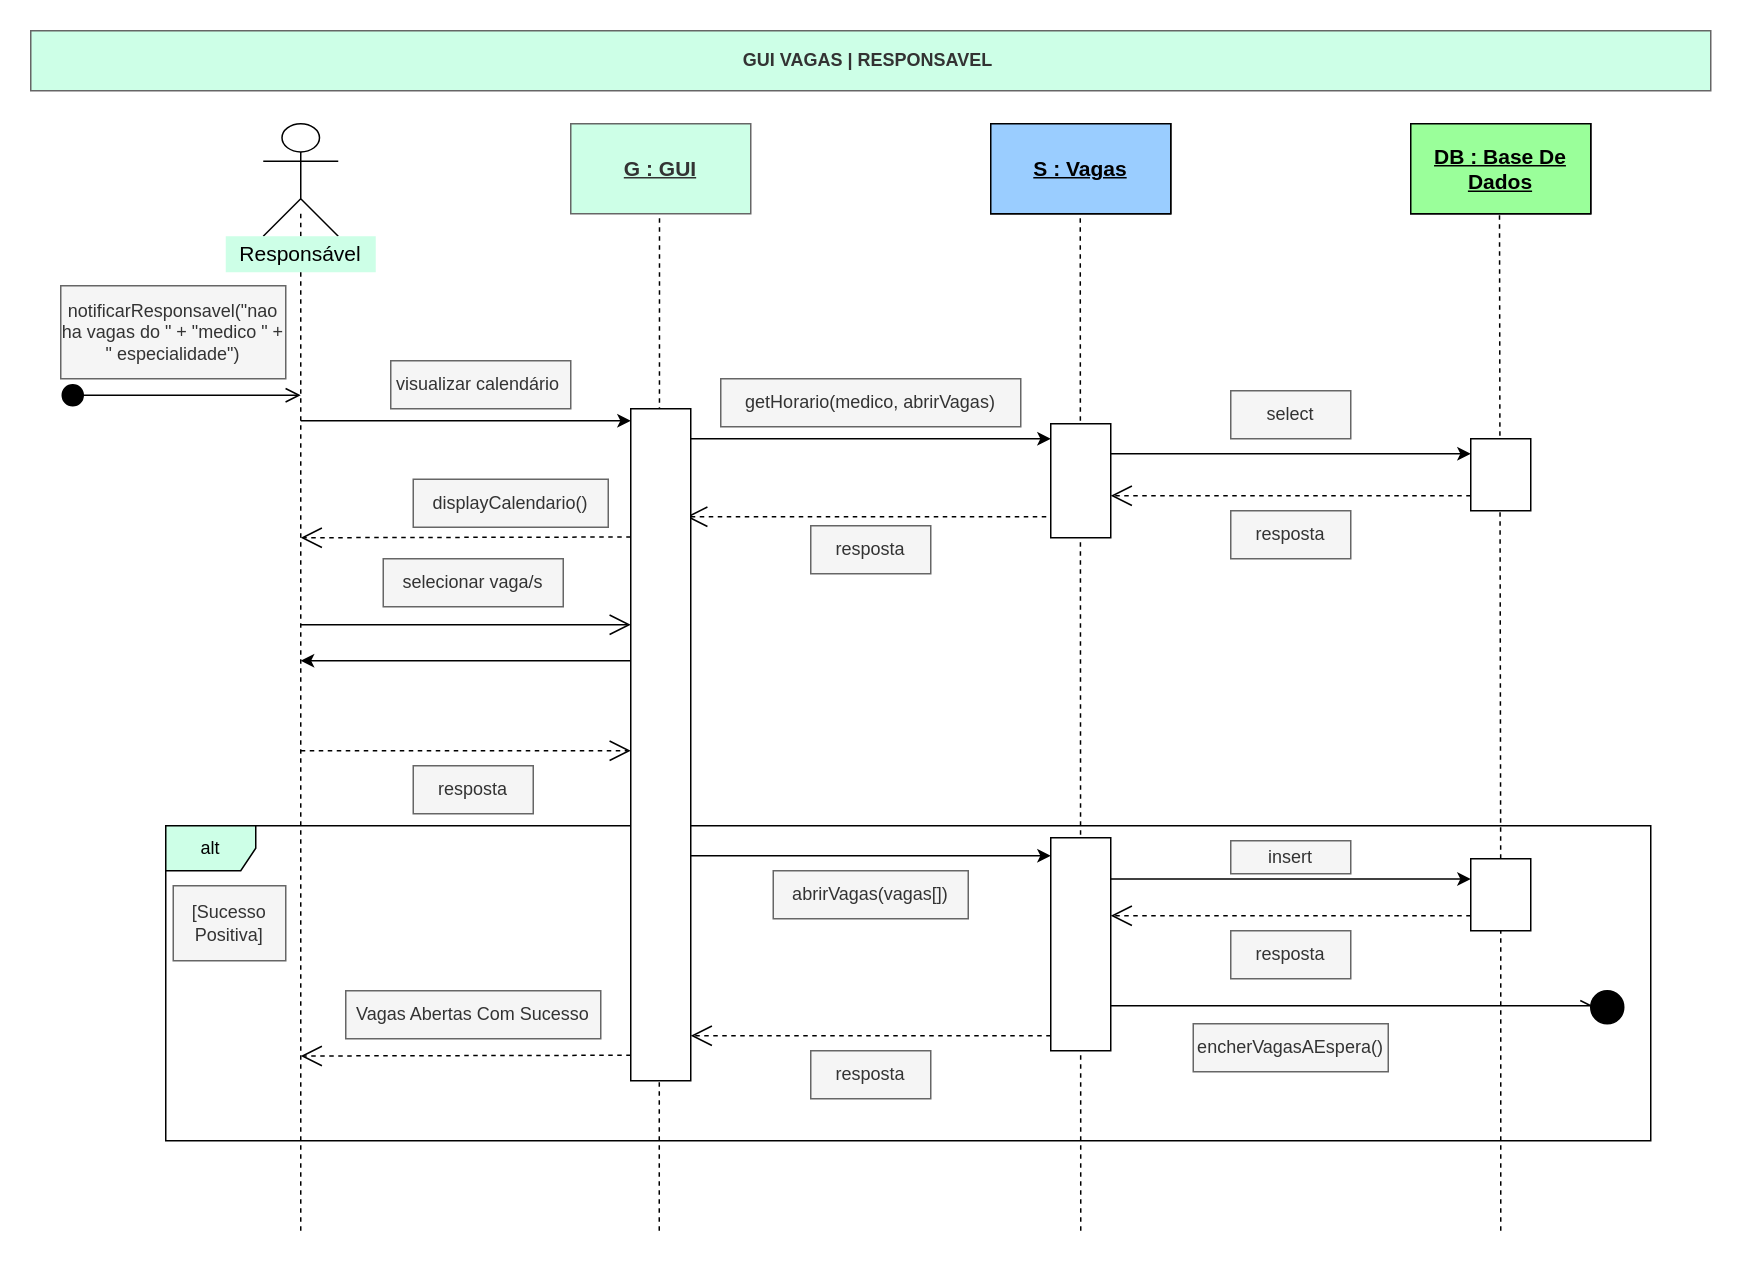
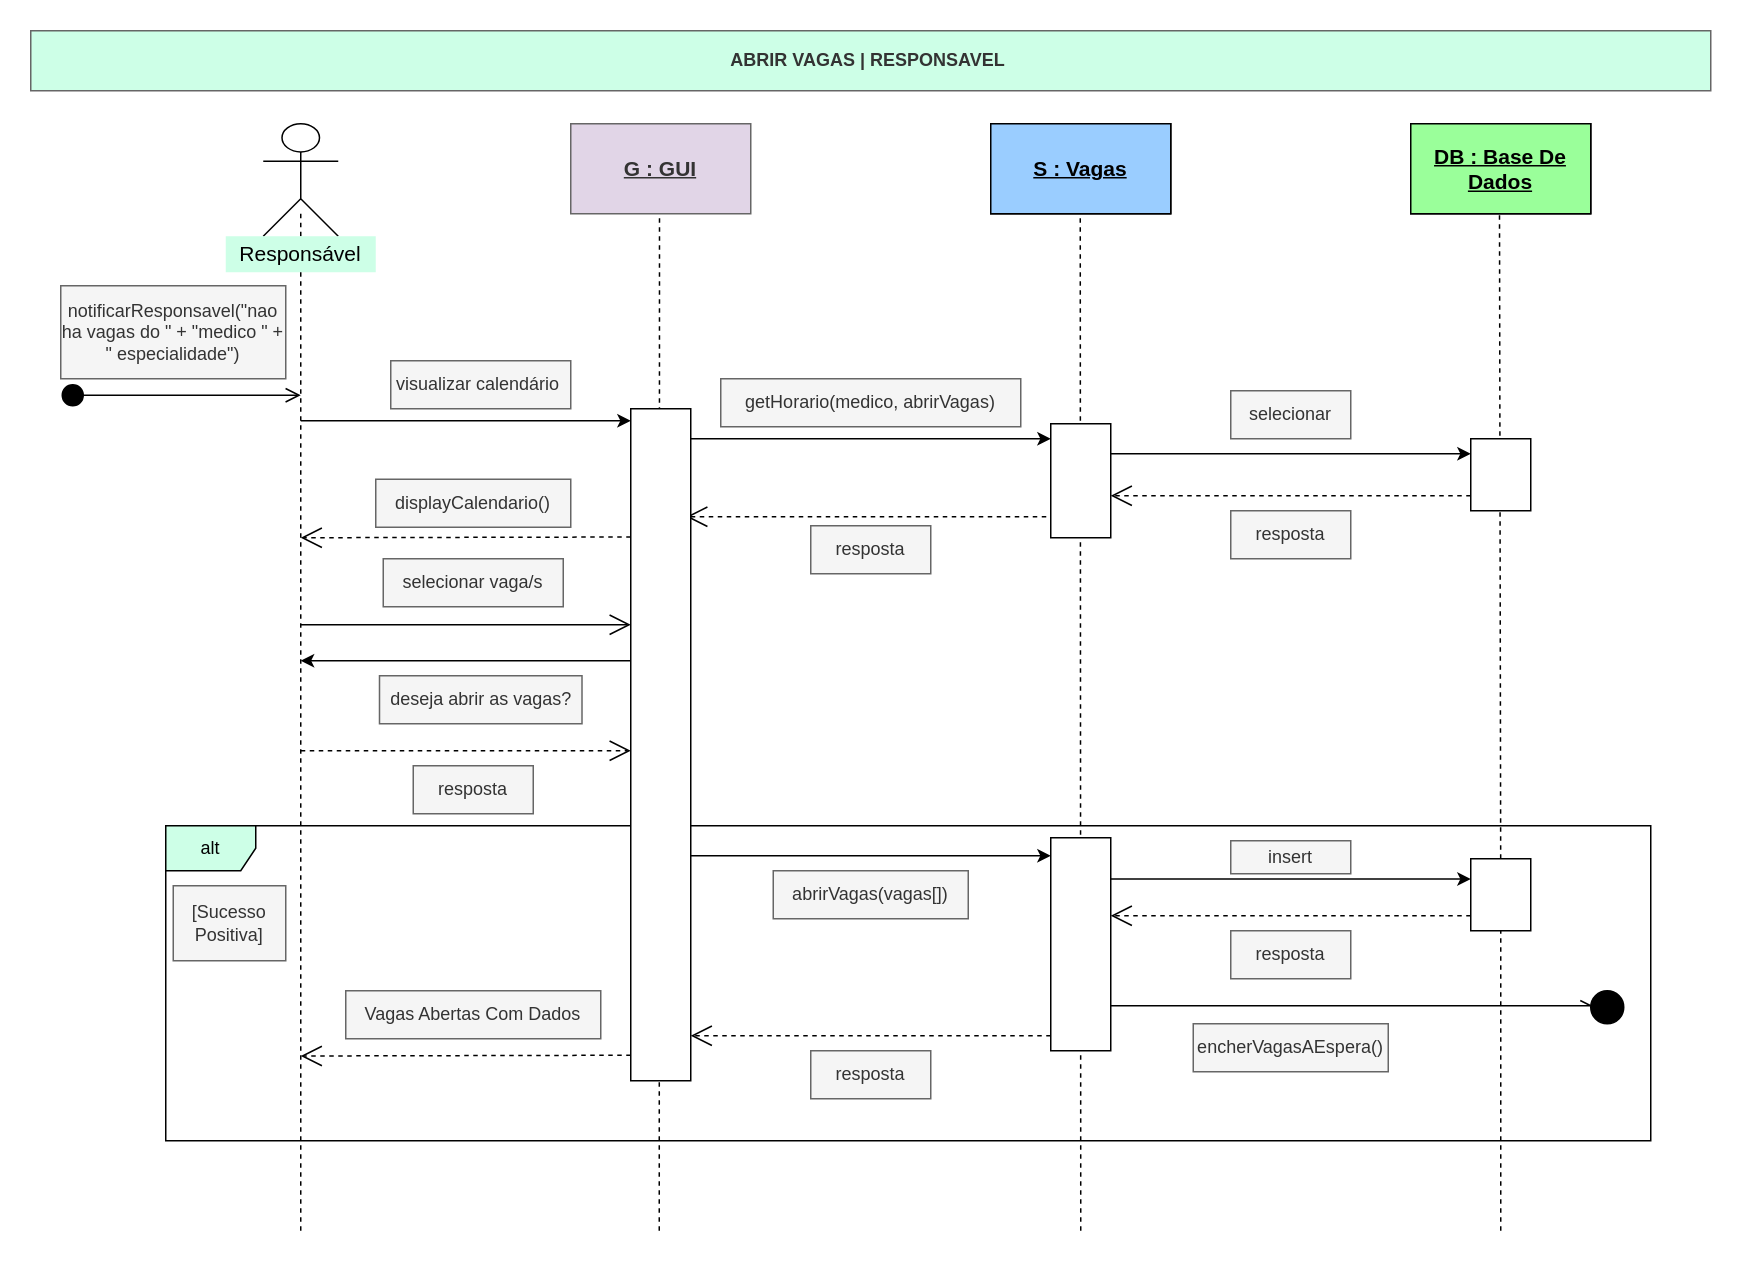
  <mxCell id="0" />
  <mxCell id="1" parent="0" />
  <mxCell id="2" value="alt" style="shape=umlFrame;whiteSpace=wrap;html=1;fillColor=#CDFFE7;" vertex="1" parent="1"><mxGeometry x="110" y="550" width="990" height="210" as="geometry" /></mxCell>
- <mxCell id="3" value="&lt;b&gt;GUI VAGAS | RESPONSAVEL&amp;nbsp;&lt;/b&gt;" style="text;html=1;align=center;verticalAlign=middle;whiteSpace=wrap;rounded=0;strokeColor=#666666;fontColor=#333333;fillColor=#CDFFE7;" parent="1" vertex="1"><mxGeometry width="1120" height="40" as="geometry" x="20" y="20" /></mxCell>
+ <mxCell id="3" value="&lt;b&gt;ABRIR VAGAS | RESPONSAVEL&amp;nbsp;&lt;/b&gt;" style="text;html=1;align=center;verticalAlign=middle;whiteSpace=wrap;rounded=0;strokeColor=#666666;fontColor=#333333;fillColor=#CDFFE7;" parent="1" vertex="1"><mxGeometry width="1120" height="40" as="geometry" x="20" y="20" /></mxCell>
  <mxCell id="4" value="&lt;span style=&quot;font-size: 14px&quot;&gt;&lt;b&gt;BaseDeDados&lt;/b&gt;&lt;/span&gt;" style="rounded=0;whiteSpace=wrap;html=1;fillColor=#9AFF9A;" parent="1" vertex="1"><mxGeometry x="940" y="82" width="120" height="60" as="geometry" /></mxCell>
  <mxCell id="5" value="" style="endArrow=none;dashed=1;html=1;rounded=1;" parent="1" edge="1" source="15"><mxGeometry width="50" height="50" relative="1" as="geometry"><mxPoint x="200" y="980" as="sourcePoint" /><mxPoint x="200" y="142" as="targetPoint" /></mxGeometry></mxCell>
- <mxCell id="6" value="&lt;font style=&quot;font-size: 14px&quot;&gt;&lt;u&gt;&lt;b&gt;G : GUI&lt;/b&gt;&lt;/u&gt;&lt;/font&gt;" style="rounded=0;whiteSpace=wrap;html=1;strokeColor=#666666;fontColor=#333333;fillColor=#CDFFE7;" parent="1" vertex="1"><mxGeometry x="380" y="82" width="120" height="60" as="geometry" /></mxCell>
+ <mxCell id="6" value="&lt;font style=&quot;font-size: 14px&quot;&gt;&lt;u&gt;&lt;b&gt;G : GUI&lt;/b&gt;&lt;/u&gt;&lt;/font&gt;" style="rounded=0;whiteSpace=wrap;html=1;strokeColor=#666666;fontColor=#333333;fillColor=#e1d5e7;" parent="1" vertex="1"><mxGeometry x="380" y="82" width="120" height="60" as="geometry" /></mxCell>
  <mxCell id="7" value="notificarResponsavel(&quot;nao ha vagas do &quot; + &quot;medico &quot; + &quot; especialidade&quot;)" style="text;html=1;strokeColor=#666666;align=center;verticalAlign=middle;whiteSpace=wrap;rounded=0;fillColor=#f5f5f5;fontColor=#333333;" parent="1" vertex="1"><mxGeometry x="40" y="190" width="150" height="62" as="geometry" /></mxCell>
  <mxCell id="8" value="" style="shape=umlActor;verticalLabelPosition=bottom;verticalAlign=top;html=1;outlineConnect=0;" parent="1" vertex="1"><mxGeometry x="175" y="82" width="50" height="75" as="geometry" /></mxCell>
  <mxCell id="9" value="" style="endArrow=none;dashed=1;html=1;rounded=1;" parent="1" edge="1"><mxGeometry width="50" height="50" relative="1" as="geometry"><mxPoint x="439" y="820" as="sourcePoint" /><mxPoint x="439.17" y="142" as="targetPoint" /></mxGeometry></mxCell>
  <mxCell id="10" value="" style="endArrow=none;dashed=1;html=1;rounded=1;" parent="1" edge="1" source="53"><mxGeometry width="50" height="50" relative="1" as="geometry"><mxPoint x="999" y="980" as="sourcePoint" /><mxPoint x="999.17" y="142" as="targetPoint" /></mxGeometry></mxCell>
  <mxCell id="11" value="&lt;font style=&quot;font-size: 14px&quot;&gt;Server&lt;/font&gt;" style="rounded=0;whiteSpace=wrap;html=1;fillColor=#9ACDFF;" parent="1" vertex="1"><mxGeometry x="660" y="82" width="120" height="60" as="geometry" /></mxCell>
  <mxCell id="12" value="&lt;font style=&quot;font-size: 14px&quot;&gt;&lt;b&gt;&lt;u&gt;S : Vagas&lt;/u&gt;&lt;/b&gt;&lt;/font&gt;" style="rounded=0;whiteSpace=wrap;html=1;fillColor=#9ACDFF;" parent="1" vertex="1"><mxGeometry x="660" y="82" width="120" height="60" as="geometry" /></mxCell>
  <mxCell id="13" value="&lt;span style=&quot;font-size: 14px&quot;&gt;&lt;b&gt;&lt;u&gt;DB : Base De Dados&lt;/u&gt;&lt;/b&gt;&lt;/span&gt;" style="rounded=0;whiteSpace=wrap;html=1;fillColor=#9AFF9A;" parent="1" vertex="1"><mxGeometry x="940" y="82" width="120" height="60" as="geometry" /></mxCell>
  <mxCell id="14" value="" style="endArrow=none;dashed=1;html=1;rounded=1;" edge="1" parent="1"><mxGeometry width="50" height="50" relative="1" as="geometry"><mxPoint x="720" y="820" as="sourcePoint" /><mxPoint x="719.67" y="142" as="targetPoint" /></mxGeometry></mxCell>
  <mxCell id="15" value="&lt;span style=&quot;font-size: 14px&quot;&gt;Responsável&lt;/span&gt;" style="text;html=1;align=center;verticalAlign=middle;whiteSpace=wrap;rounded=0;fillColor=#CDFFE7;" parent="1" vertex="1"><mxGeometry x="150" y="157" width="100" height="24" as="geometry" /></mxCell>
  <mxCell id="16" value="" style="endArrow=none;dashed=1;html=1;rounded=1;" edge="1" parent="1" target="15"><mxGeometry width="50" height="50" relative="1" as="geometry"><mxPoint x="200" y="820" as="sourcePoint" /><mxPoint x="200" y="142" as="targetPoint" /></mxGeometry></mxCell>
  <mxCell id="17" value="" style="html=1;verticalAlign=bottom;startArrow=circle;startFill=1;endArrow=open;startSize=6;endSize=8;" edge="1" parent="1"><mxGeometry x="0.25" width="80" relative="1" as="geometry"><mxPoint x="40" y="263" as="sourcePoint" /><mxPoint x="200" y="263" as="targetPoint" /><mxPoint as="offset" /></mxGeometry></mxCell>
  <mxCell id="18" value="" style="endArrow=classic;html=1;" edge="1" parent="1"><mxGeometry width="50" height="50" relative="1" as="geometry"><mxPoint x="200" y="280" as="sourcePoint" /><mxPoint x="420" y="280" as="targetPoint" /></mxGeometry></mxCell>
  <mxCell id="19" value="visualizar calendário&amp;nbsp;" style="text;html=1;strokeColor=#666666;align=center;verticalAlign=middle;whiteSpace=wrap;rounded=0;fillColor=#f5f5f5;fontColor=#333333;" vertex="1" parent="1"><mxGeometry x="260" y="240" width="120" height="32" as="geometry" /></mxCell>
  <mxCell id="20" value="" style="endArrow=classic;html=1;" edge="1" parent="1"><mxGeometry width="50" height="50" relative="1" as="geometry"><mxPoint x="460" y="292" as="sourcePoint" /><mxPoint x="700" y="292" as="targetPoint" /></mxGeometry></mxCell>
  <mxCell id="21" value="getHorario(medico, abrirVagas)" style="text;html=1;strokeColor=#666666;align=center;verticalAlign=middle;whiteSpace=wrap;rounded=0;fillColor=#f5f5f5;fontColor=#333333;" vertex="1" parent="1"><mxGeometry x="480" y="252" width="200" height="32" as="geometry" /></mxCell>
  <mxCell id="22" value="" style="endArrow=classic;html=1;" edge="1" parent="1"><mxGeometry width="50" height="50" relative="1" as="geometry"><mxPoint x="740" y="302" as="sourcePoint" /><mxPoint x="980" y="302" as="targetPoint" /></mxGeometry></mxCell>
- <mxCell id="23" value="select" style="text;html=1;strokeColor=#666666;align=center;verticalAlign=middle;whiteSpace=wrap;rounded=0;fillColor=#f5f5f5;fontColor=#333333;" vertex="1" parent="1"><mxGeometry x="820" y="260" width="80" height="32" as="geometry" /></mxCell>
+ <mxCell id="23" value="selecionar" style="text;html=1;strokeColor=#666666;align=center;verticalAlign=middle;whiteSpace=wrap;rounded=0;fillColor=#f5f5f5;fontColor=#333333;" vertex="1" parent="1"><mxGeometry x="820" y="260" width="80" height="32" as="geometry" /></mxCell>
  <mxCell id="24" value="" style="endArrow=open;endFill=1;endSize=12;html=1;dashed=1;" edge="1" parent="1"><mxGeometry width="160" relative="1" as="geometry"><mxPoint x="980" y="330" as="sourcePoint" /><mxPoint x="740" y="330" as="targetPoint" /></mxGeometry></mxCell>
  <mxCell id="25" value="resposta" style="text;html=1;strokeColor=#666666;align=center;verticalAlign=middle;whiteSpace=wrap;rounded=0;fillColor=#f5f5f5;fontColor=#333333;" vertex="1" parent="1"><mxGeometry x="820" y="340" width="80" height="32" as="geometry" /></mxCell>
  <mxCell id="26" value="" style="endArrow=open;endFill=1;endSize=12;html=1;dashed=1;" edge="1" parent="1"><mxGeometry width="160" relative="1" as="geometry"><mxPoint x="697" y="344" as="sourcePoint" /><mxPoint x="457" y="344" as="targetPoint" /></mxGeometry></mxCell>
  <mxCell id="27" value="resposta" style="text;html=1;strokeColor=#666666;align=center;verticalAlign=middle;whiteSpace=wrap;rounded=0;fillColor=#f5f5f5;fontColor=#333333;" vertex="1" parent="1"><mxGeometry x="540" y="350" width="80" height="32" as="geometry" /></mxCell>
  <mxCell id="28" value="" style="endArrow=open;endFill=1;endSize=12;html=1;dashed=1;" edge="1" parent="1"><mxGeometry width="160" relative="1" as="geometry"><mxPoint x="420" y="357.5" as="sourcePoint" /><mxPoint x="200" y="358" as="targetPoint" /></mxGeometry></mxCell>
- <mxCell id="29" value="displayCalendario()" style="text;html=1;strokeColor=#666666;align=center;verticalAlign=middle;whiteSpace=wrap;rounded=0;fillColor=#f5f5f5;fontColor=#333333;" vertex="1" parent="1"><mxGeometry x="275" y="319" width="130" height="32" as="geometry" /></mxCell>
+ <mxCell id="29" value="displayCalendario()" style="text;html=1;strokeColor=#666666;align=center;verticalAlign=middle;whiteSpace=wrap;rounded=0;fillColor=#f5f5f5;fontColor=#333333;" vertex="1" parent="1"><mxGeometry x="250" y="319" width="130" height="32" as="geometry" /></mxCell>
  <mxCell id="30" value="" style="endArrow=open;endFill=1;endSize=12;html=1;" edge="1" parent="1"><mxGeometry width="160" relative="1" as="geometry"><mxPoint x="200" y="416" as="sourcePoint" /><mxPoint x="420" y="416" as="targetPoint" /></mxGeometry></mxCell>
  <mxCell id="31" value="selecionar vaga/s" style="text;html=1;strokeColor=#666666;align=center;verticalAlign=middle;whiteSpace=wrap;rounded=0;fillColor=#f5f5f5;fontColor=#333333;" vertex="1" parent="1"><mxGeometry x="255" y="372" width="120" height="32" as="geometry" /></mxCell>
  <mxCell id="32" value="" style="endArrow=classic;html=1;" edge="1" parent="1"><mxGeometry width="50" height="50" relative="1" as="geometry"><mxPoint x="420" y="440" as="sourcePoint" /><mxPoint x="200" y="440" as="targetPoint" /></mxGeometry></mxCell>
+ <mxCell id="33" value="deseja abrir as vagas?" style="text;html=1;strokeColor=#666666;align=center;verticalAlign=middle;whiteSpace=wrap;rounded=0;fillColor=#f5f5f5;fontColor=#333333;" vertex="1" parent="1"><mxGeometry x="252.5" y="450" width="135" height="32" as="geometry" /></mxCell>
  <mxCell id="34" value="" style="endArrow=open;endFill=1;endSize=12;html=1;dashed=1;" edge="1" parent="1"><mxGeometry width="160" relative="1" as="geometry"><mxPoint x="200" y="500" as="sourcePoint" /><mxPoint x="420" y="500" as="targetPoint" /></mxGeometry></mxCell>
  <mxCell id="35" value="resposta" style="text;html=1;strokeColor=#666666;align=center;verticalAlign=middle;whiteSpace=wrap;rounded=0;fillColor=#f5f5f5;fontColor=#333333;" vertex="1" parent="1"><mxGeometry x="275" y="510" width="80" height="32" as="geometry" /></mxCell>
  <mxCell id="36" value="" style="endArrow=classic;html=1;" edge="1" parent="1"><mxGeometry width="50" height="50" relative="1" as="geometry"><mxPoint x="460" y="570" as="sourcePoint" /><mxPoint x="700" y="570" as="targetPoint" /></mxGeometry></mxCell>
  <mxCell id="37" value="abrirVagas(vagas[])" style="text;html=1;strokeColor=#666666;align=center;verticalAlign=middle;whiteSpace=wrap;rounded=0;fillColor=#f5f5f5;fontColor=#333333;" vertex="1" parent="1"><mxGeometry x="515" y="580" width="130" height="32" as="geometry" /></mxCell>
  <mxCell id="38" value="" style="endArrow=classic;html=1;" edge="1" parent="1"><mxGeometry width="50" height="50" relative="1" as="geometry"><mxPoint x="740" y="585.5" as="sourcePoint" /><mxPoint x="980" y="585.5" as="targetPoint" /></mxGeometry></mxCell>
  <mxCell id="39" value="insert" style="text;html=1;strokeColor=#666666;align=center;verticalAlign=middle;whiteSpace=wrap;rounded=0;fillColor=#f5f5f5;fontColor=#333333;" vertex="1" parent="1"><mxGeometry x="820" y="560" width="80" height="22" as="geometry" /></mxCell>
  <mxCell id="40" value="" style="endArrow=open;endFill=1;endSize=12;html=1;dashed=1;" edge="1" parent="1"><mxGeometry width="160" relative="1" as="geometry"><mxPoint x="980" y="610" as="sourcePoint" /><mxPoint x="740" y="610" as="targetPoint" /></mxGeometry></mxCell>
  <mxCell id="41" value="resposta" style="text;html=1;strokeColor=#666666;align=center;verticalAlign=middle;whiteSpace=wrap;rounded=0;fillColor=#f5f5f5;fontColor=#333333;" vertex="1" parent="1"><mxGeometry x="820" y="620" width="80" height="32" as="geometry" /></mxCell>
  <mxCell id="42" value="" style="endArrow=openAsync;html=1;endFill=0;" edge="1" parent="1"><mxGeometry width="50" height="50" relative="1" as="geometry"><mxPoint x="740" y="670" as="sourcePoint" /><mxPoint x="1060" y="670" as="targetPoint" /></mxGeometry></mxCell>
  <mxCell id="43" value="" style="ellipse;whiteSpace=wrap;html=1;aspect=fixed;fillColor=#000000;" vertex="1" parent="1"><mxGeometry x="1060" y="660" width="22" height="22" as="geometry" /></mxCell>
  <mxCell id="44" value="encherVagasAEspera()" style="text;html=1;strokeColor=#666666;align=center;verticalAlign=middle;whiteSpace=wrap;rounded=0;fillColor=#f5f5f5;fontColor=#333333;" vertex="1" parent="1"><mxGeometry x="795" y="682" width="130" height="32" as="geometry" /></mxCell>
  <mxCell id="45" value="" style="endArrow=open;endFill=1;endSize=12;html=1;dashed=1;" edge="1" parent="1"><mxGeometry width="160" relative="1" as="geometry"><mxPoint x="700" y="690" as="sourcePoint" /><mxPoint x="460" y="690" as="targetPoint" /></mxGeometry></mxCell>
  <mxCell id="46" value="resposta" style="text;html=1;strokeColor=#666666;align=center;verticalAlign=middle;whiteSpace=wrap;rounded=0;fillColor=#f5f5f5;fontColor=#333333;" vertex="1" parent="1"><mxGeometry x="540" y="700" width="80" height="32" as="geometry" /></mxCell>
  <mxCell id="47" value="" style="endArrow=open;endFill=1;endSize=12;html=1;dashed=1;" edge="1" parent="1"><mxGeometry width="160" relative="1" as="geometry"><mxPoint x="420" y="703" as="sourcePoint" /><mxPoint x="200" y="703.5" as="targetPoint" /></mxGeometry></mxCell>
- <mxCell id="48" value="Vagas Abertas Com Sucesso" style="text;html=1;strokeColor=#666666;align=center;verticalAlign=middle;whiteSpace=wrap;rounded=0;fillColor=#f5f5f5;fontColor=#333333;" vertex="1" parent="1"><mxGeometry x="230" y="660" width="170" height="32" as="geometry" /></mxCell>
+ <mxCell id="48" value="Vagas Abertas Com Dados" style="text;html=1;strokeColor=#666666;align=center;verticalAlign=middle;whiteSpace=wrap;rounded=0;fillColor=#f5f5f5;fontColor=#333333;" vertex="1" parent="1"><mxGeometry x="230" y="660" width="170" height="32" as="geometry" /></mxCell>
  <mxCell id="49" value="" style="rounded=0;whiteSpace=wrap;html=1;" vertex="1" parent="1"><mxGeometry x="420" y="272" width="40" height="448" as="geometry" /></mxCell>
  <mxCell id="50" value="" style="rounded=0;whiteSpace=wrap;html=1;" vertex="1" parent="1"><mxGeometry x="700" y="282" width="40" height="76" as="geometry" /></mxCell>
  <mxCell id="51" value="" style="rounded=0;whiteSpace=wrap;html=1;" vertex="1" parent="1"><mxGeometry x="700" y="558" width="40" height="142" as="geometry" /></mxCell>
  <mxCell id="52" value="" style="rounded=0;whiteSpace=wrap;html=1;" vertex="1" parent="1"><mxGeometry x="980" y="292" width="40" height="48" as="geometry" /></mxCell>
  <mxCell id="53" value="" style="rounded=0;whiteSpace=wrap;html=1;" vertex="1" parent="1"><mxGeometry x="980" y="572" width="40" height="48" as="geometry" /></mxCell>
  <mxCell id="54" value="" style="endArrow=none;dashed=1;html=1;rounded=1;" edge="1" parent="1" target="53"><mxGeometry width="50" height="50" relative="1" as="geometry"><mxPoint x="1000" y="820" as="sourcePoint" /><mxPoint x="999.17" y="142" as="targetPoint" /></mxGeometry></mxCell>
  <mxCell id="55" value="[Sucesso Positiva]" style="text;html=1;strokeColor=#666666;align=center;verticalAlign=middle;whiteSpace=wrap;rounded=0;fillColor=#f5f5f5;fontColor=#333333;" vertex="1" parent="1"><mxGeometry x="115" y="590" width="75" height="50" as="geometry" /></mxCell>
